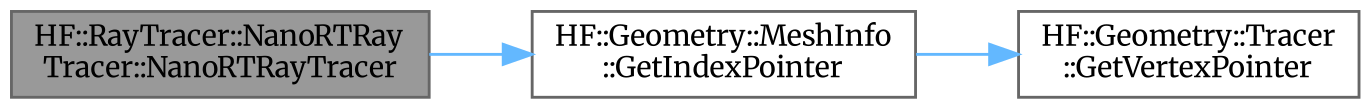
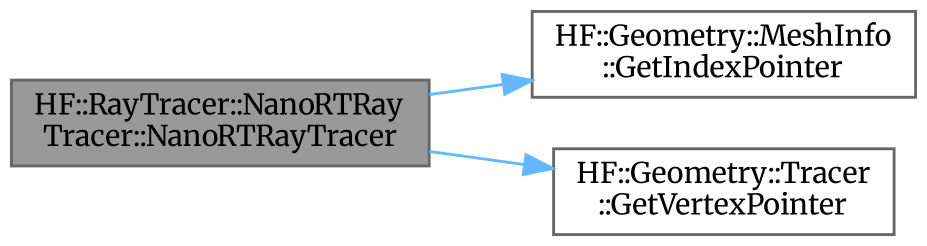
  digraph {
    fontname=Merriweather
    rankdir=LR
    node [color=grey40 fillcolor=white fontname=Merriweather fontsize=10 shape=box style=filled]
    edge [color=steelblue1 fontname=Merriweather fontsize=10 labelfontname=Helvetica labelfontsize=10 style=solid]
    n1 [color=gray40 fillcolor=grey60 fontcolor=black height=0.2 label="HF::RayTracer::NanoRTRay\lTracer::NanoRTRayTracer" width=0.4]
    n2 [height=0.2 label="HF::Geometry::MeshInfo\l::GetIndexPointer" width=0.4]
    n3 [height=0.2 label="HF::Geometry::Tracer\l::GetVertexPointer" width=0.4]
    n1 -> n2
-   n2 -> n3
+   n1 -> n3
  }
